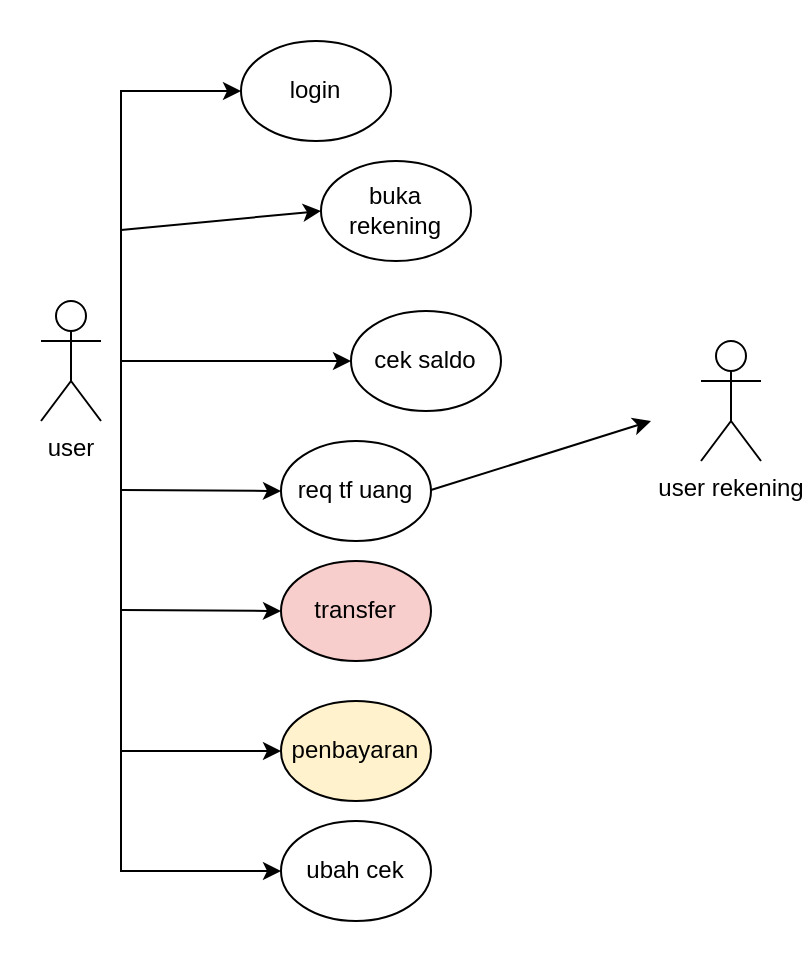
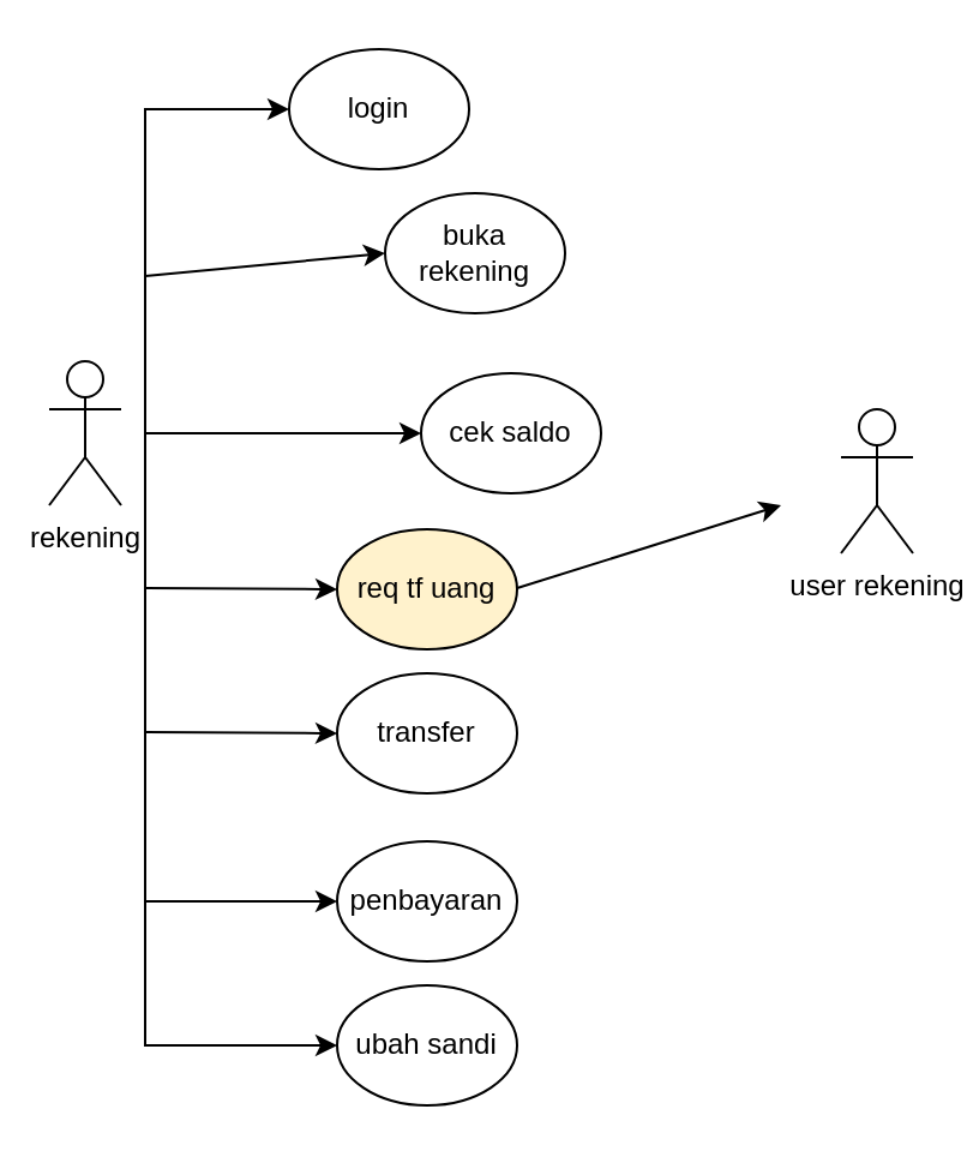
  <mxCell id="0" />
  <mxCell id="1" parent="0" />
- <mxCell id="2" value="user" style="shape=umlActor;verticalLabelPosition=bottom;verticalAlign=top;html=1;outlineConnect=0;" vertex="1" parent="1"><mxGeometry x="20" y="150" width="30" height="60" as="geometry" /></mxCell>
+ <mxCell id="2" value="rekening" style="shape=umlActor;verticalLabelPosition=bottom;verticalAlign=top;html=1;outlineConnect=0;" vertex="1" parent="1"><mxGeometry x="20" y="150" width="30" height="60" as="geometry" /></mxCell>
  <mxCell id="3" value="login" style="ellipse;whiteSpace=wrap;html=1;" vertex="1" parent="1"><mxGeometry x="120" y="20" width="75" height="50" as="geometry" /></mxCell>
  <mxCell id="4" value="buka rekening" style="ellipse;whiteSpace=wrap;html=1;" vertex="1" parent="1"><mxGeometry x="160" y="80" width="75" height="50" as="geometry" /></mxCell>
  <mxCell id="5" value="cek saldo" style="ellipse;whiteSpace=wrap;html=1;" vertex="1" parent="1"><mxGeometry x="175" y="155" width="75" height="50" as="geometry" /></mxCell>
- <mxCell id="6" value="transfer" style="ellipse;whiteSpace=wrap;html=1;fillColor=#f8cecc;" vertex="1" parent="1"><mxGeometry x="140" y="280" width="75" height="50" as="geometry" /></mxCell>
- <mxCell id="7" value="ubah cek" style="ellipse;whiteSpace=wrap;html=1;" vertex="1" parent="1"><mxGeometry x="140" y="410" width="75" height="50" as="geometry" /></mxCell>
- <mxCell id="8" value="req tf uang" style="ellipse;whiteSpace=wrap;html=1;" vertex="1" parent="1"><mxGeometry x="140" y="220" width="75" height="50" as="geometry" /></mxCell>
+ <mxCell id="6" value="transfer" style="ellipse;whiteSpace=wrap;html=1;" vertex="1" parent="1"><mxGeometry x="140" y="280" width="75" height="50" as="geometry" /></mxCell>
+ <mxCell id="7" value="ubah sandi" style="ellipse;whiteSpace=wrap;html=1;" vertex="1" parent="1"><mxGeometry x="140" y="410" width="75" height="50" as="geometry" /></mxCell>
+ <mxCell id="8" value="req tf uang" style="ellipse;whiteSpace=wrap;html=1;fillColor=#fff2cc;" vertex="1" parent="1"><mxGeometry x="140" y="220" width="75" height="50" as="geometry" /></mxCell>
  <mxCell id="9" value="" style="endArrow=classic;html=1;rounded=0;entryX=0;entryY=0.5;entryDx=0;entryDy=0;" edge="1" parent="1" target="5"><mxGeometry width="50" height="50" relative="1" as="geometry"><mxPoint x="60" y="180" as="sourcePoint" /><mxPoint x="120" y="180" as="targetPoint" /><Array as="points"><mxPoint x="80" y="180" /></Array></mxGeometry></mxCell>
  <mxCell id="10" value="" style="endArrow=classic;html=1;rounded=0;entryX=0;entryY=0.5;entryDx=0;entryDy=0;" edge="1" parent="1" target="3"><mxGeometry width="50" height="50" relative="1" as="geometry"><mxPoint x="60" y="180" as="sourcePoint" /><mxPoint x="100" y="70" as="targetPoint" /><Array as="points"><mxPoint x="60" y="90" /><mxPoint x="60" y="45" /></Array></mxGeometry></mxCell>
  <mxCell id="11" value="" style="endArrow=classic;html=1;rounded=0;entryX=0;entryY=0.5;entryDx=0;entryDy=0;" edge="1" parent="1" target="4"><mxGeometry width="50" height="50" relative="1" as="geometry"><mxPoint x="60" y="114.5" as="sourcePoint" /><mxPoint x="130" y="114.5" as="targetPoint" /></mxGeometry></mxCell>
  <mxCell id="12" value="" style="endArrow=classic;html=1;rounded=0;entryX=0;entryY=0.5;entryDx=0;entryDy=0;" edge="1" parent="1"><mxGeometry width="50" height="50" relative="1" as="geometry"><mxPoint x="60" y="244.5" as="sourcePoint" /><mxPoint x="140" y="245" as="targetPoint" /></mxGeometry></mxCell>
  <mxCell id="13" value="" style="endArrow=classic;html=1;rounded=0;entryX=0;entryY=0.5;entryDx=0;entryDy=0;" edge="1" parent="1"><mxGeometry width="50" height="50" relative="1" as="geometry"><mxPoint x="60" y="304.5" as="sourcePoint" /><mxPoint x="140" y="305" as="targetPoint" /></mxGeometry></mxCell>
  <mxCell id="14" value="" style="endArrow=classic;html=1;rounded=0;entryX=0;entryY=0.5;entryDx=0;entryDy=0;" edge="1" parent="1"><mxGeometry width="50" height="50" relative="1" as="geometry"><mxPoint x="60" y="180" as="sourcePoint" /><mxPoint x="140" y="375" as="targetPoint" /><Array as="points"><mxPoint x="60" y="375" /></Array></mxGeometry></mxCell>
  <mxCell id="15" value="user rekening" style="shape=umlActor;verticalLabelPosition=bottom;verticalAlign=top;html=1;outlineConnect=0;" vertex="1" parent="1"><mxGeometry x="350" y="170" width="30" height="60" as="geometry" /></mxCell>
  <mxCell id="16" value="" style="endArrow=classic;html=1;rounded=0;" edge="1" parent="1"><mxGeometry width="50" height="50" relative="1" as="geometry"><mxPoint x="215" y="244.5" as="sourcePoint" /><mxPoint x="325" y="210" as="targetPoint" /></mxGeometry></mxCell>
- <mxCell id="17" value="penbayaran" style="ellipse;whiteSpace=wrap;html=1;fillColor=#fff2cc;" vertex="1" parent="1"><mxGeometry x="140" y="350" width="75" height="50" as="geometry" /></mxCell>
+ <mxCell id="17" value="penbayaran" style="ellipse;whiteSpace=wrap;html=1;" vertex="1" parent="1"><mxGeometry x="140" y="350" width="75" height="50" as="geometry" /></mxCell>
  <mxCell id="18" value="" style="endArrow=classic;html=1;rounded=0;entryX=0;entryY=0.5;entryDx=0;entryDy=0;" edge="1" parent="1"><mxGeometry width="50" height="50" relative="1" as="geometry"><mxPoint x="60" y="370" as="sourcePoint" /><mxPoint x="140" y="435" as="targetPoint" /><Array as="points"><mxPoint x="60" y="435" /></Array></mxGeometry></mxCell>
